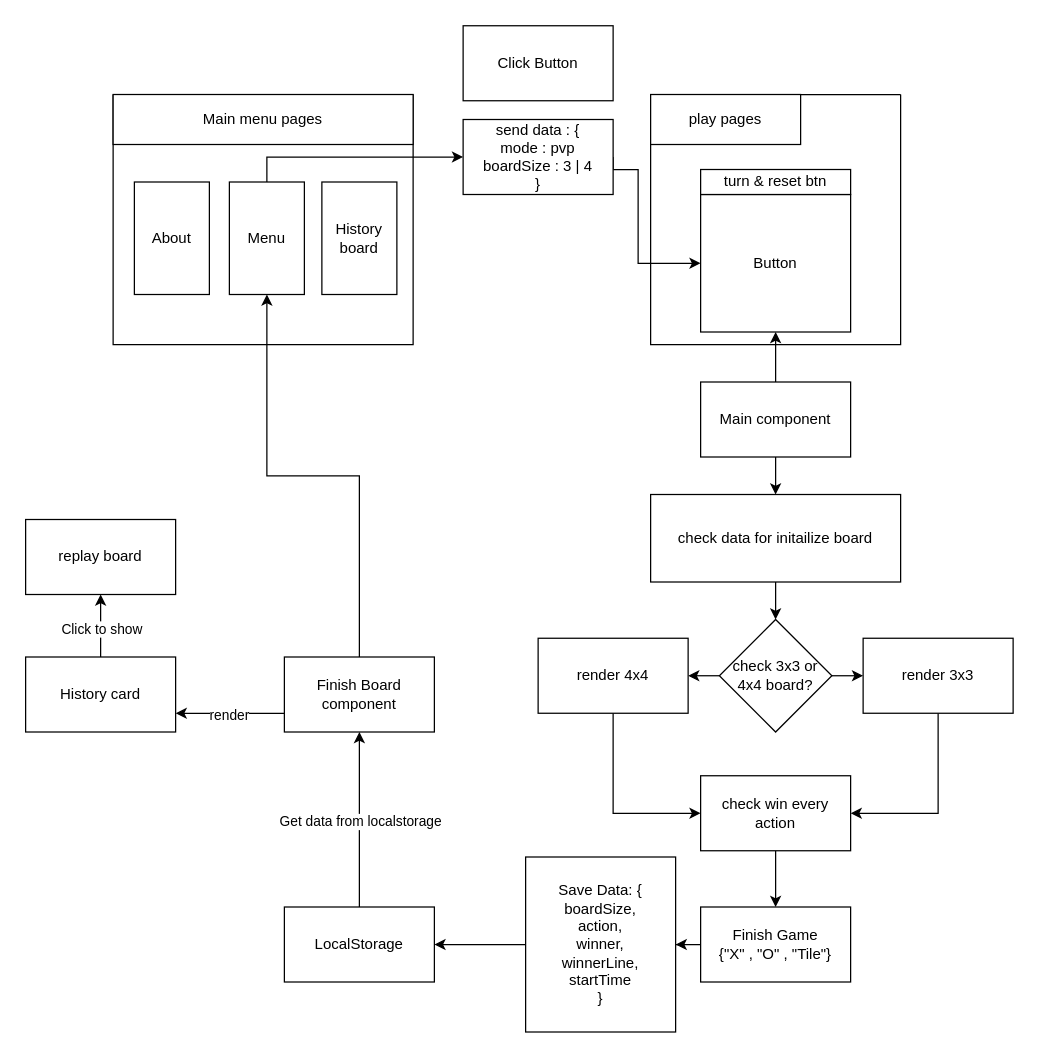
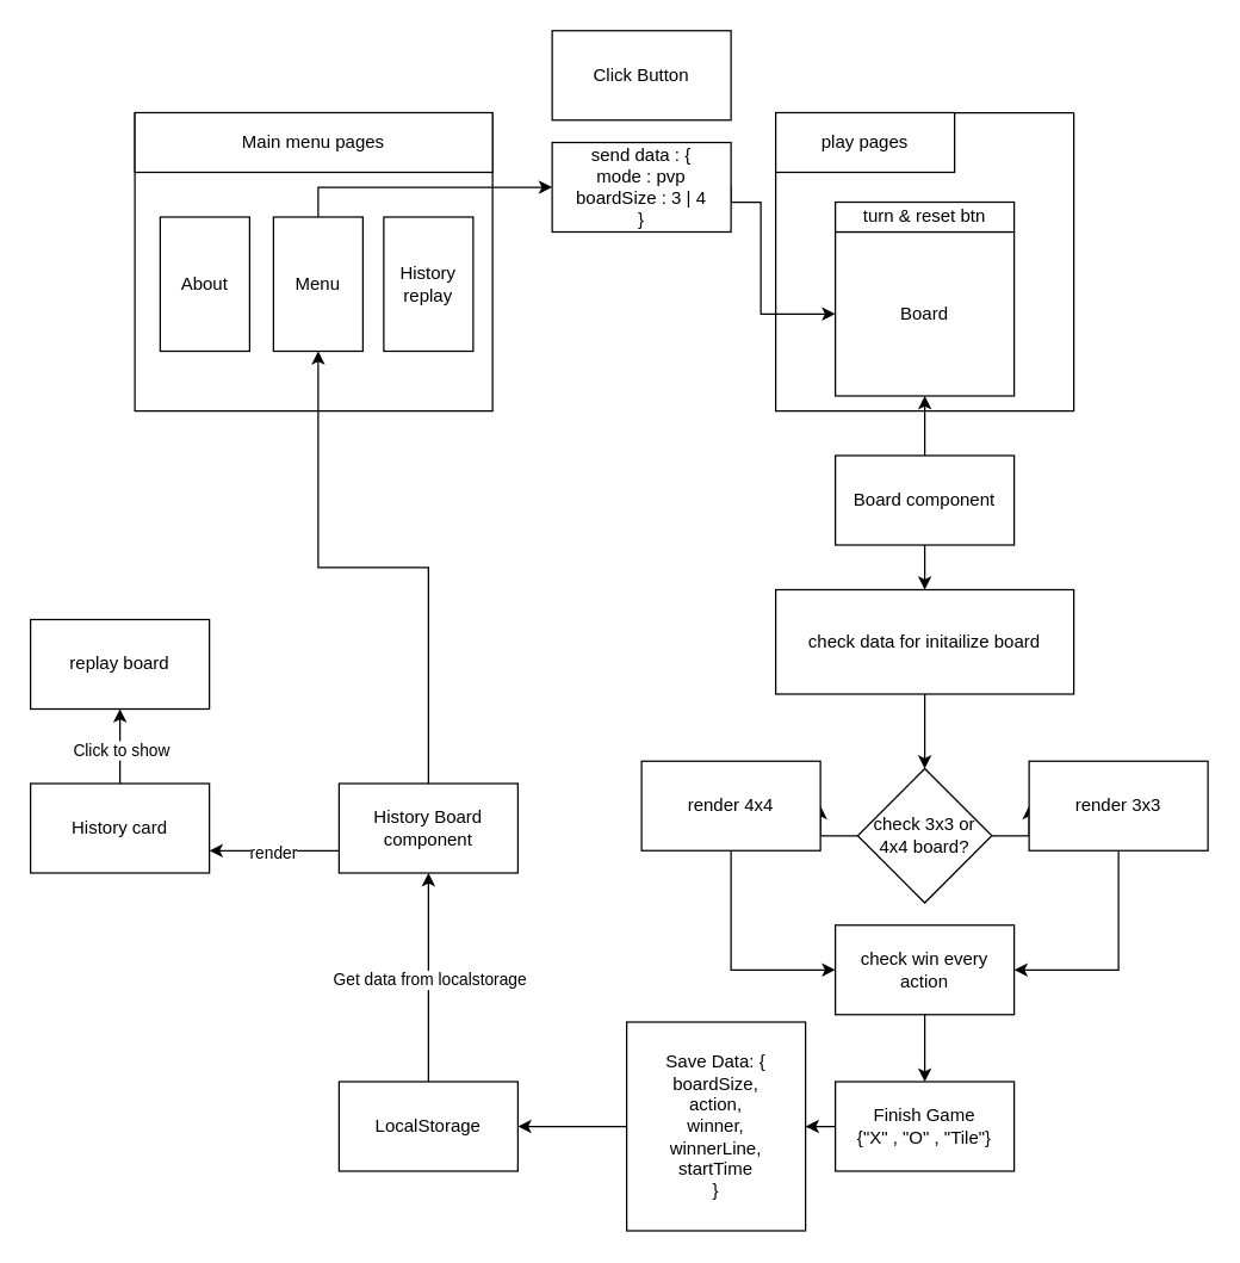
  <mxCell id="0" />
  <mxCell id="1" parent="0" />
  <mxCell id="2" value="" style="swimlane;startSize=0;" vertex="1" parent="1"><mxGeometry x="90" y="75" width="240" height="200" as="geometry" /></mxCell>
  <mxCell id="3" value="Main menu pages" style="whiteSpace=wrap;html=1;" vertex="1" parent="2"><mxGeometry width="240" height="40" as="geometry" /></mxCell>
  <mxCell id="4" value="About" style="whiteSpace=wrap;html=1;" vertex="1" parent="2"><mxGeometry x="17" y="70" width="60" height="90" as="geometry" /></mxCell>
  <mxCell id="5" value="Menu" style="whiteSpace=wrap;html=1;" vertex="1" parent="2"><mxGeometry x="93" y="70" width="60" height="90" as="geometry" /></mxCell>
- <mxCell id="6" value="History board" style="whiteSpace=wrap;html=1;" vertex="1" parent="2"><mxGeometry x="167" y="70" width="60" height="90" as="geometry" /></mxCell>
+ <mxCell id="6" value="History replay" style="whiteSpace=wrap;html=1;" vertex="1" parent="2"><mxGeometry x="167" y="70" width="60" height="90" as="geometry" /></mxCell>
  <mxCell id="7" value="" style="swimlane;startSize=0;" vertex="1" parent="1"><mxGeometry x="520" y="75" width="200" height="200" as="geometry" /></mxCell>
- <mxCell id="8" value="Button" style="whiteSpace=wrap;html=1;" vertex="1" parent="7"><mxGeometry x="40" y="80" width="120" height="110" as="geometry" /></mxCell>
+ <mxCell id="8" value="Board" style="whiteSpace=wrap;html=1;" vertex="1" parent="7"><mxGeometry x="40" y="80" width="120" height="110" as="geometry" /></mxCell>
  <mxCell id="9" value="play pages" style="whiteSpace=wrap;html=1;" vertex="1" parent="7"><mxGeometry width="120" height="40" as="geometry" /></mxCell>
  <mxCell id="10" value="turn &amp;amp; reset btn" style="whiteSpace=wrap;html=1;" vertex="1" parent="7"><mxGeometry x="40" y="60" width="120" height="20" as="geometry" /></mxCell>
  <mxCell id="11" style="edgeStyle=orthogonalEdgeStyle;rounded=0;orthogonalLoop=1;jettySize=auto;html=1;exitX=1;exitY=0.5;exitDx=0;exitDy=0;entryX=0;entryY=0.5;entryDx=0;entryDy=0;" edge="1" parent="1" source="12" target="8"><mxGeometry relative="1" as="geometry"><Array as="points"><mxPoint x="510" y="135" /><mxPoint x="510" y="210" /></Array></mxGeometry></mxCell>
  <mxCell id="12" value="send data : {&lt;div&gt;mode : pvp&lt;/div&gt;&lt;div&gt;boardSize : 3 | 4&lt;/div&gt;&lt;div&gt;}&lt;/div&gt;" style="whiteSpace=wrap;html=1;" vertex="1" parent="1"><mxGeometry x="370" y="95" width="120" height="60" as="geometry" /></mxCell>
  <mxCell id="13" style="edgeStyle=orthogonalEdgeStyle;rounded=0;orthogonalLoop=1;jettySize=auto;html=1;exitX=0.5;exitY=0;exitDx=0;exitDy=0;" edge="1" parent="1" source="15" target="8"><mxGeometry relative="1" as="geometry" /></mxCell>
  <mxCell id="14" style="edgeStyle=orthogonalEdgeStyle;rounded=0;orthogonalLoop=1;jettySize=auto;html=1;exitX=0.5;exitY=1;exitDx=0;exitDy=0;entryX=0.5;entryY=0;entryDx=0;entryDy=0;" edge="1" parent="1" source="15" target="17"><mxGeometry relative="1" as="geometry" /></mxCell>
- <mxCell id="15" value="Main component" style="whiteSpace=wrap;html=1;" vertex="1" parent="1"><mxGeometry x="560" y="305" width="120" height="60" as="geometry" /></mxCell>
+ <mxCell id="15" value="Board component" style="whiteSpace=wrap;html=1;" vertex="1" parent="1"><mxGeometry x="560" y="305" width="120" height="60" as="geometry" /></mxCell>
  <mxCell id="16" style="edgeStyle=orthogonalEdgeStyle;rounded=0;orthogonalLoop=1;jettySize=auto;html=1;exitX=0.5;exitY=1;exitDx=0;exitDy=0;entryX=0.5;entryY=0;entryDx=0;entryDy=0;" edge="1" parent="1" source="17" target="20"><mxGeometry relative="1" as="geometry" /></mxCell>
  <mxCell id="17" value="check data for initailize board" style="rounded=0;whiteSpace=wrap;html=1;" vertex="1" parent="1"><mxGeometry x="520" y="395" width="200" height="70" as="geometry" /></mxCell>
  <mxCell id="18" style="edgeStyle=orthogonalEdgeStyle;rounded=0;orthogonalLoop=1;jettySize=auto;html=1;exitX=1;exitY=0.5;exitDx=0;exitDy=0;entryX=0;entryY=0.5;entryDx=0;entryDy=0;" edge="1" parent="1" source="20" target="24"><mxGeometry relative="1" as="geometry" /></mxCell>
  <mxCell id="19" style="edgeStyle=orthogonalEdgeStyle;rounded=0;orthogonalLoop=1;jettySize=auto;html=1;exitX=0;exitY=0.5;exitDx=0;exitDy=0;entryX=1;entryY=0.5;entryDx=0;entryDy=0;" edge="1" parent="1" source="20" target="22"><mxGeometry relative="1" as="geometry" /></mxCell>
- <mxCell id="20" value="check 3x3 or 4x4 board?" style="rhombus;whiteSpace=wrap;html=1;" vertex="1" parent="1"><mxGeometry x="575" y="495" width="90" height="90" as="geometry" /></mxCell>
+ <mxCell id="20" value="check 3x3 or 4x4 board?" style="rhombus;whiteSpace=wrap;html=1;" vertex="1" parent="1"><mxGeometry x="575" y="515" width="90" height="90" as="geometry" /></mxCell>
  <mxCell id="21" style="edgeStyle=orthogonalEdgeStyle;rounded=0;orthogonalLoop=1;jettySize=auto;html=1;exitX=0.5;exitY=1;exitDx=0;exitDy=0;entryX=0;entryY=0.5;entryDx=0;entryDy=0;" edge="1" parent="1" source="22" target="28"><mxGeometry relative="1" as="geometry" /></mxCell>
  <mxCell id="22" value="render 4x4" style="whiteSpace=wrap;html=1;" vertex="1" parent="1"><mxGeometry x="430" y="510" width="120" height="60" as="geometry" /></mxCell>
  <mxCell id="23" style="edgeStyle=orthogonalEdgeStyle;rounded=0;orthogonalLoop=1;jettySize=auto;html=1;exitX=0.5;exitY=1;exitDx=0;exitDy=0;entryX=1;entryY=0.5;entryDx=0;entryDy=0;" edge="1" parent="1" source="24" target="28"><mxGeometry relative="1" as="geometry" /></mxCell>
  <mxCell id="24" value="render 3x3" style="whiteSpace=wrap;html=1;" vertex="1" parent="1"><mxGeometry x="690" y="510" width="120" height="60" as="geometry" /></mxCell>
  <mxCell id="25" value="" style="edgeStyle=orthogonalEdgeStyle;rounded=0;orthogonalLoop=1;jettySize=auto;html=1;" edge="1" parent="1" source="26" target="31"><mxGeometry relative="1" as="geometry" /></mxCell>
  <mxCell id="26" value="Save Data: {&lt;div&gt;boardSize,&lt;/div&gt;&lt;div&gt;action,&lt;/div&gt;&lt;div&gt;winner,&lt;/div&gt;&lt;div&gt;winnerLine,&lt;/div&gt;&lt;div&gt;startTime&lt;/div&gt;&lt;div&gt;}&lt;/div&gt;" style="whiteSpace=wrap;html=1;" vertex="1" parent="1"><mxGeometry x="420" y="685" width="120" height="140" as="geometry" /></mxCell>
  <mxCell id="27" style="edgeStyle=orthogonalEdgeStyle;rounded=0;orthogonalLoop=1;jettySize=auto;html=1;exitX=0.5;exitY=1;exitDx=0;exitDy=0;entryX=0.5;entryY=0;entryDx=0;entryDy=0;" edge="1" parent="1" source="28" target="33"><mxGeometry relative="1" as="geometry"><mxPoint x="620" y="745" as="targetPoint" /></mxGeometry></mxCell>
  <mxCell id="28" value="check win every action" style="whiteSpace=wrap;html=1;" vertex="1" parent="1"><mxGeometry x="560" y="620" width="120" height="60" as="geometry" /></mxCell>
  <mxCell id="29" style="edgeStyle=orthogonalEdgeStyle;rounded=0;orthogonalLoop=1;jettySize=auto;html=1;exitX=0.5;exitY=0;exitDx=0;exitDy=0;entryX=0.5;entryY=1;entryDx=0;entryDy=0;" edge="1" parent="1" source="31" target="39"><mxGeometry relative="1" as="geometry" /></mxCell>
  <mxCell id="30" value="Get data from localstorage" style="edgeLabel;html=1;align=center;verticalAlign=middle;resizable=0;points=[];" vertex="1" connectable="0" parent="29"><mxGeometry x="-0.015" relative="1" as="geometry"><mxPoint as="offset" /></mxGeometry></mxCell>
  <mxCell id="31" value="LocalStorage" style="whiteSpace=wrap;html=1;" vertex="1" parent="1"><mxGeometry x="227" y="725" width="120" height="60" as="geometry" /></mxCell>
  <mxCell id="32" value="" style="edgeStyle=orthogonalEdgeStyle;rounded=0;orthogonalLoop=1;jettySize=auto;html=1;" edge="1" parent="1" source="33" target="26"><mxGeometry relative="1" as="geometry" /></mxCell>
  <mxCell id="33" value="Finish Game&lt;div&gt;{&quot;X&quot; , &quot;O&quot; , &quot;Tile&quot;}&lt;/div&gt;" style="rounded=0;whiteSpace=wrap;html=1;" vertex="1" parent="1"><mxGeometry x="560" y="725" width="120" height="60" as="geometry" /></mxCell>
  <mxCell id="34" style="edgeStyle=orthogonalEdgeStyle;rounded=0;orthogonalLoop=1;jettySize=auto;html=1;exitX=0.5;exitY=0;exitDx=0;exitDy=0;entryX=0;entryY=0.5;entryDx=0;entryDy=0;" edge="1" parent="1" source="5" target="12"><mxGeometry relative="1" as="geometry" /></mxCell>
  <mxCell id="35" value="Click Button" style="whiteSpace=wrap;html=1;" vertex="1" parent="1"><mxGeometry x="370" y="20" width="120" height="60" as="geometry" /></mxCell>
  <mxCell id="36" style="edgeStyle=orthogonalEdgeStyle;rounded=0;orthogonalLoop=1;jettySize=auto;html=1;exitX=0;exitY=0.75;exitDx=0;exitDy=0;entryX=1;entryY=0.75;entryDx=0;entryDy=0;" edge="1" parent="1" source="39" target="42"><mxGeometry relative="1" as="geometry" /></mxCell>
  <mxCell id="37" value="render" style="edgeLabel;html=1;align=center;verticalAlign=middle;resizable=0;points=[];" vertex="1" connectable="0" parent="36"><mxGeometry x="0.038" y="1" relative="1" as="geometry"><mxPoint as="offset" /></mxGeometry></mxCell>
  <mxCell id="38" style="edgeStyle=orthogonalEdgeStyle;rounded=0;orthogonalLoop=1;jettySize=auto;html=1;exitX=0.5;exitY=0;exitDx=0;exitDy=0;" edge="1" parent="1" source="39" target="5"><mxGeometry relative="1" as="geometry" /></mxCell>
- <mxCell id="39" value="Finish Board component" style="rounded=0;whiteSpace=wrap;html=1;" vertex="1" parent="1"><mxGeometry x="227" y="525" width="120" height="60" as="geometry" /></mxCell>
+ <mxCell id="39" value="History Board component" style="rounded=0;whiteSpace=wrap;html=1;" vertex="1" parent="1"><mxGeometry x="227" y="525" width="120" height="60" as="geometry" /></mxCell>
  <mxCell id="40" style="edgeStyle=orthogonalEdgeStyle;rounded=0;orthogonalLoop=1;jettySize=auto;html=1;exitX=0.5;exitY=0;exitDx=0;exitDy=0;entryX=0.5;entryY=1;entryDx=0;entryDy=0;" edge="1" parent="1" source="42" target="43"><mxGeometry relative="1" as="geometry" /></mxCell>
  <mxCell id="41" value="Click to show" style="edgeLabel;html=1;align=center;verticalAlign=middle;resizable=0;points=[];" vertex="1" connectable="0" parent="40"><mxGeometry x="-0.07" relative="1" as="geometry"><mxPoint as="offset" /></mxGeometry></mxCell>
  <mxCell id="42" value="History card" style="whiteSpace=wrap;html=1;" vertex="1" parent="1"><mxGeometry x="20" y="525" width="120" height="60" as="geometry" /></mxCell>
  <mxCell id="43" value="replay board" style="whiteSpace=wrap;html=1;" vertex="1" parent="1"><mxGeometry x="20" y="415" width="120" height="60" as="geometry" /></mxCell>
